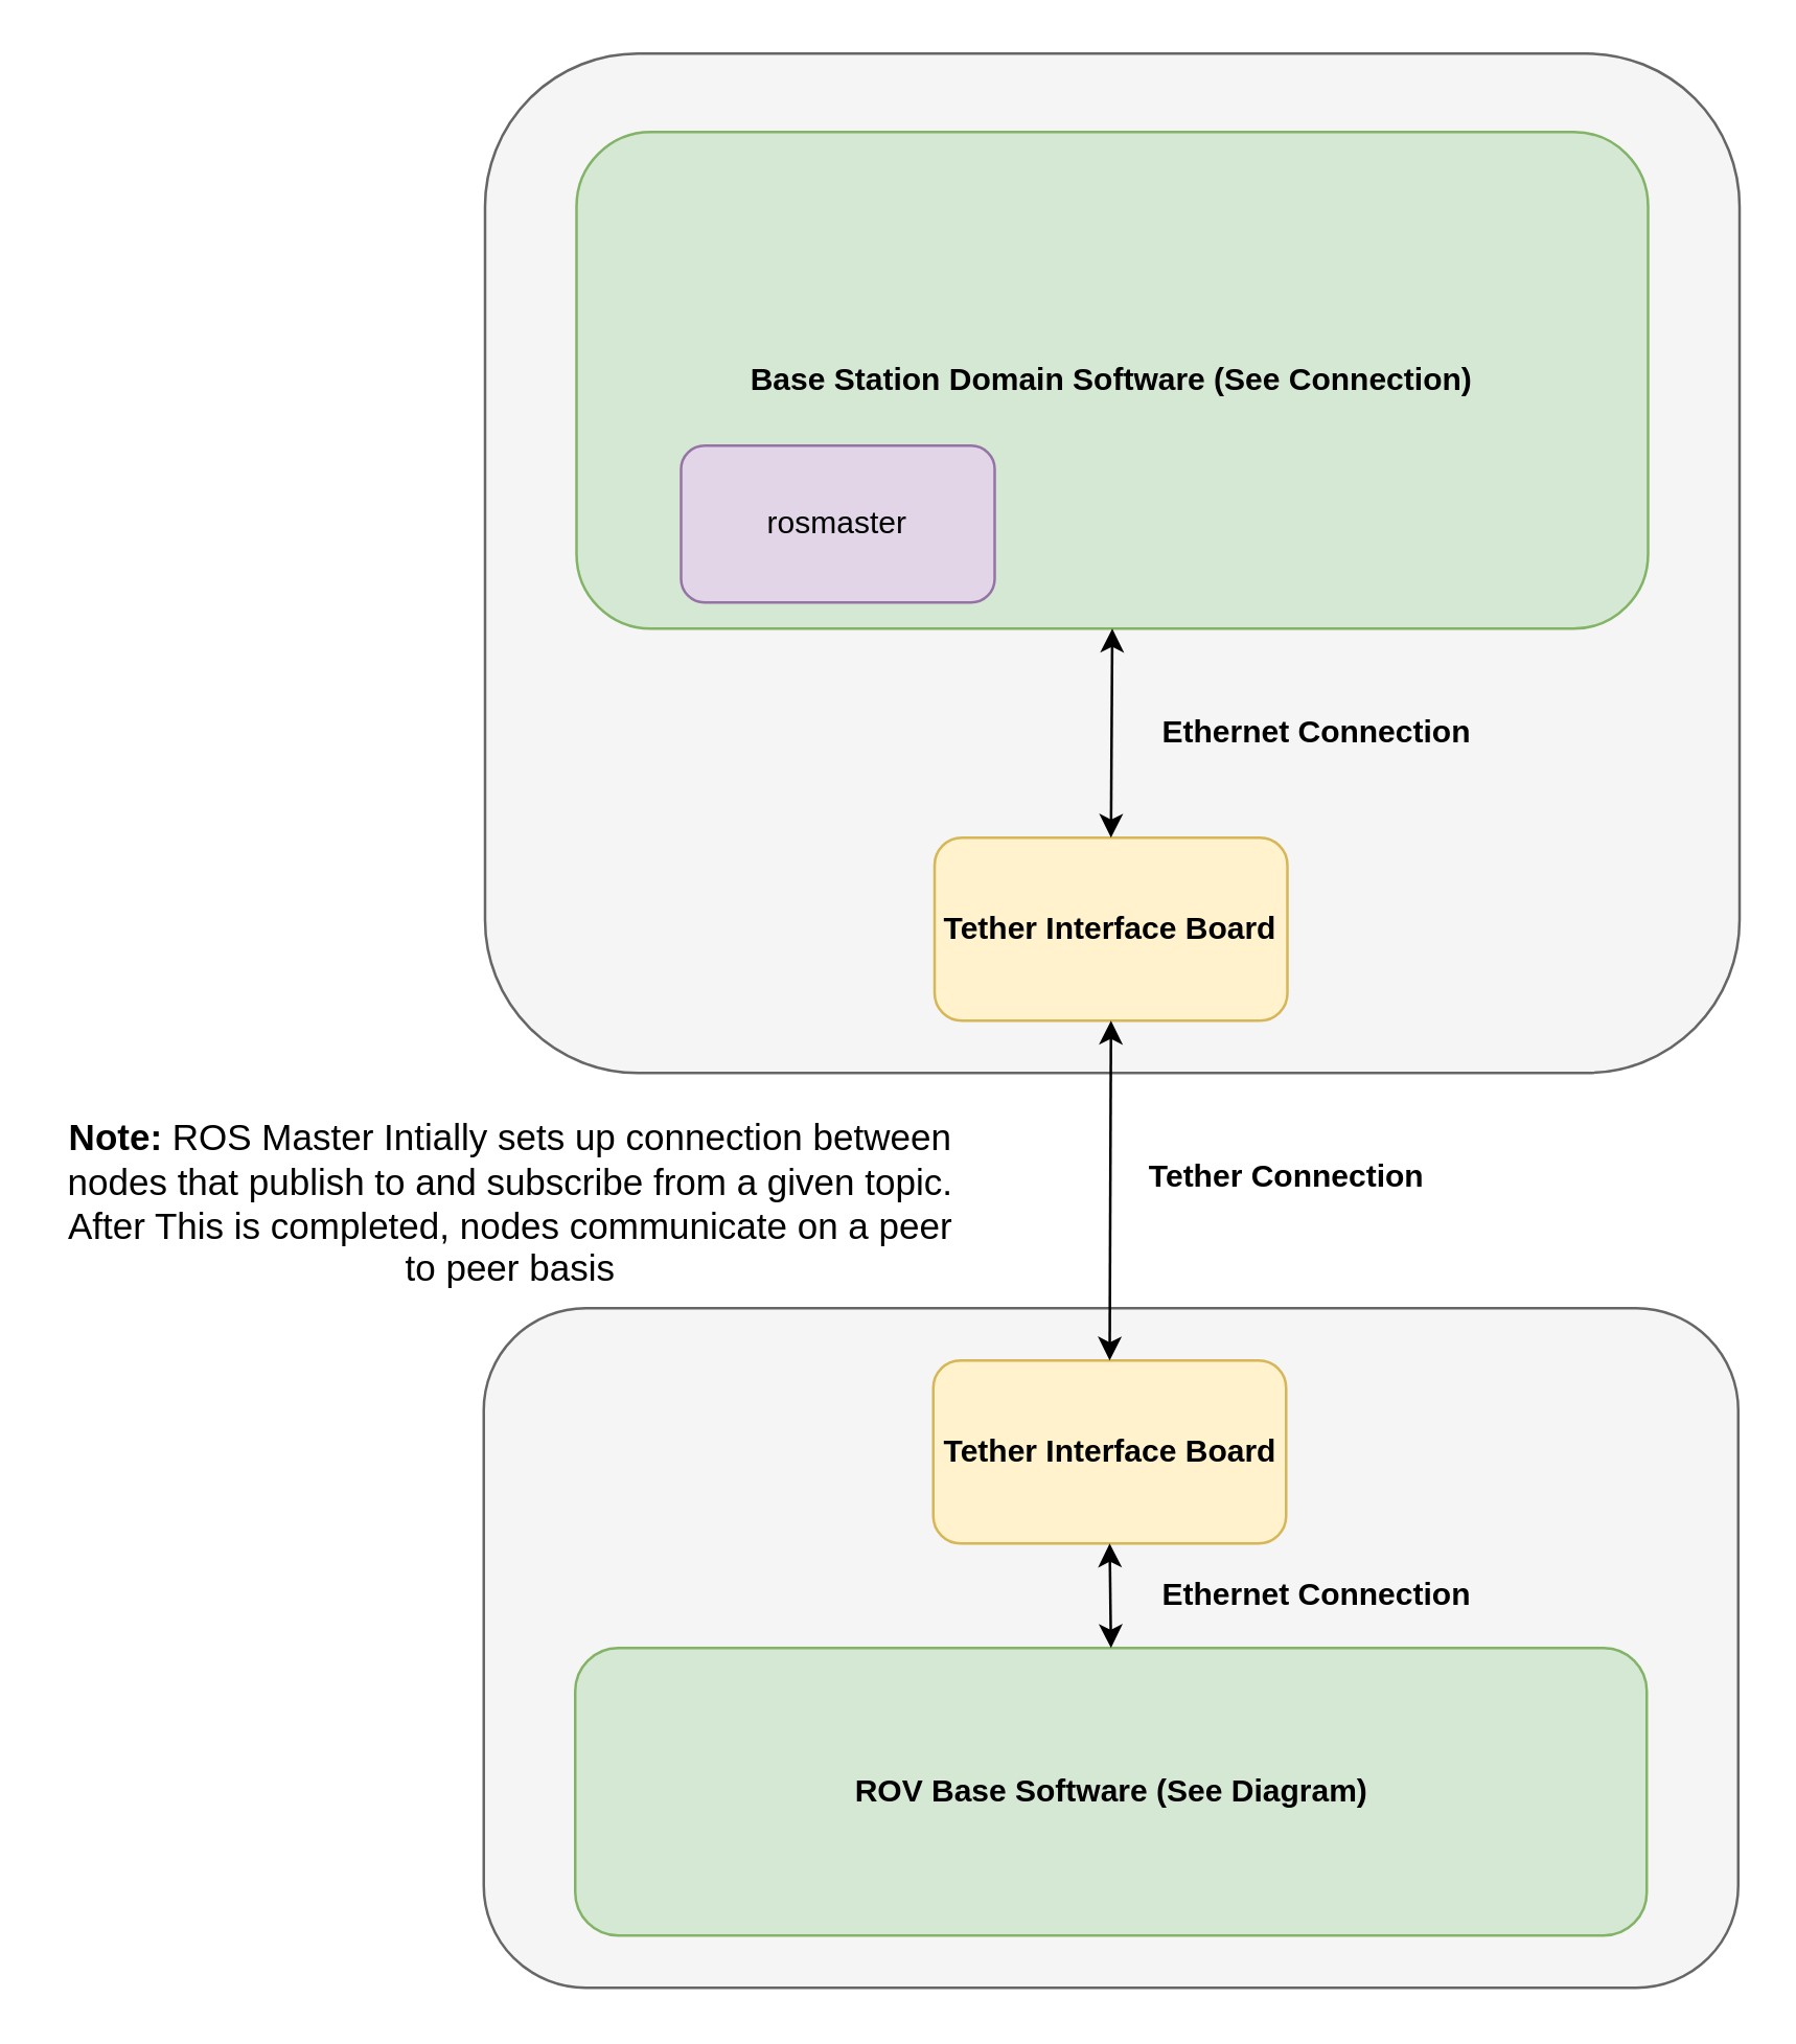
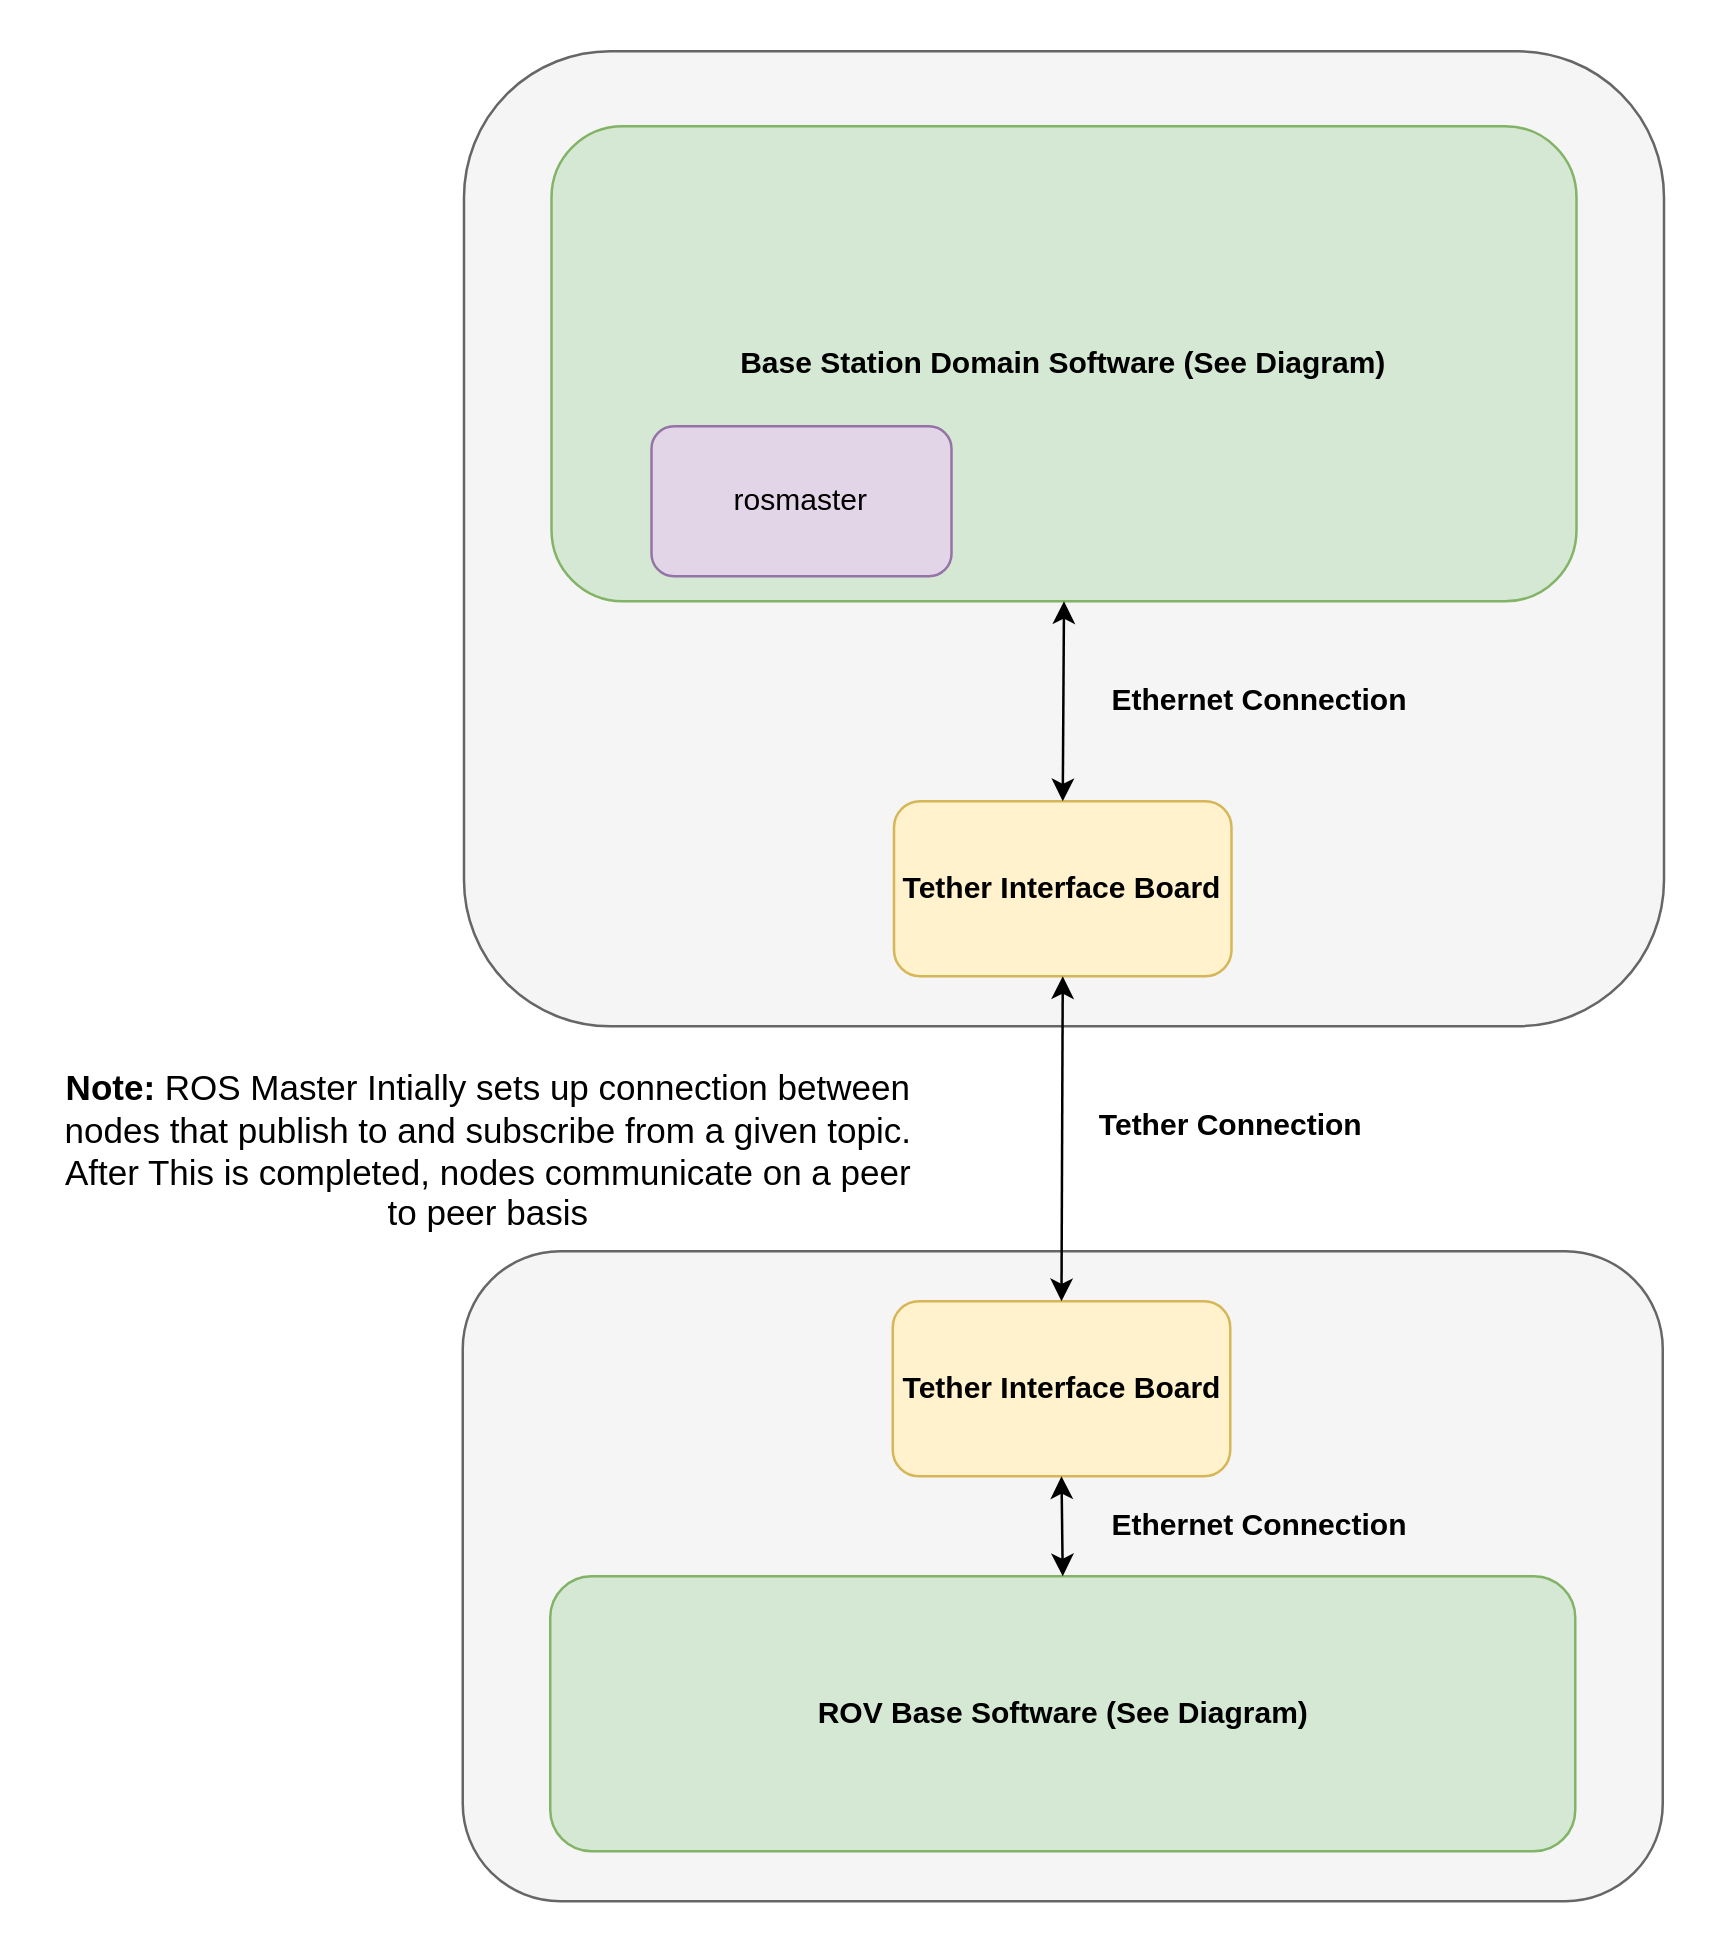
  <mxCell id="0" />
  <mxCell id="1" parent="0" />
  <mxCell id="2" value="" style="rounded=1;whiteSpace=wrap;html=1;fillColor=#f5f5f5;strokeColor=#666666;fontColor=#333333;" vertex="1" parent="1"><mxGeometry x="185" y="20" width="480" height="390" as="geometry" /></mxCell>
  <mxCell id="3" value="" style="rounded=1;whiteSpace=wrap;html=1;fillColor=#f5f5f5;strokeColor=#666666;fontColor=#333333;" vertex="1" parent="1"><mxGeometry x="184.5" y="500" width="480" height="260" as="geometry" /></mxCell>
  <mxCell id="4" value="Tether Interface Board" style="rounded=1;whiteSpace=wrap;html=1;fillColor=#fff2cc;strokeColor=#d6b656;fontStyle=1" vertex="1" parent="1"><mxGeometry x="356.5" y="520" width="135" height="70" as="geometry" /></mxCell>
  <mxCell id="5" value="Tether Interface Board" style="rounded=1;whiteSpace=wrap;html=1;fillColor=#fff2cc;strokeColor=#d6b656;fontStyle=1" vertex="1" parent="1"><mxGeometry x="357" y="320" width="135" height="70" as="geometry" /></mxCell>
  <mxCell id="6" value="" style="endArrow=classic;startArrow=classic;html=1;entryX=0.5;entryY=1;entryDx=0;entryDy=0;exitX=0.5;exitY=0;exitDx=0;exitDy=0;" edge="1" parent="1" source="4" target="5"><mxGeometry width="50" height="50" relative="1" as="geometry"><mxPoint x="340" y="390" as="sourcePoint" /><mxPoint x="390" y="340" as="targetPoint" /></mxGeometry></mxCell>
  <mxCell id="7" value="&lt;b&gt;Tether Connection&lt;/b&gt;" style="text;html=1;strokeColor=none;fillColor=none;align=center;verticalAlign=middle;whiteSpace=wrap;rounded=0;" vertex="1" parent="1"><mxGeometry x="436.5" y="440" width="110" height="20" as="geometry" /></mxCell>
  <mxCell id="8" value="&lt;b&gt;ROV Base Software (See Diagram)&lt;/b&gt;" style="rounded=1;whiteSpace=wrap;html=1;fillColor=#d5e8d4;strokeColor=#82b366;" vertex="1" parent="1"><mxGeometry x="219.5" y="630" width="410" height="110" as="geometry" /></mxCell>
- <mxCell id="9" value="&lt;b&gt;Base Station Domain Software (See Connection)&lt;/b&gt;" style="rounded=1;whiteSpace=wrap;html=1;fillColor=#d5e8d4;strokeColor=#82b366;" vertex="1" parent="1"><mxGeometry x="220" y="50" width="410" height="190" as="geometry" /></mxCell>
+ <mxCell id="9" value="&lt;b&gt;Base Station Domain Software (See Diagram)&lt;/b&gt;" style="rounded=1;whiteSpace=wrap;html=1;fillColor=#d5e8d4;strokeColor=#82b366;" vertex="1" parent="1"><mxGeometry x="220" y="50" width="410" height="190" as="geometry" /></mxCell>
  <mxCell id="10" value="" style="endArrow=classic;startArrow=classic;html=1;entryX=0.5;entryY=0;entryDx=0;entryDy=0;exitX=0.5;exitY=1;exitDx=0;exitDy=0;" edge="1" parent="1" source="9" target="5"><mxGeometry width="50" height="50" relative="1" as="geometry"><mxPoint x="90" y="330" as="sourcePoint" /><mxPoint x="140" y="280" as="targetPoint" /></mxGeometry></mxCell>
  <mxCell id="11" value="" style="endArrow=classic;startArrow=classic;html=1;entryX=0.5;entryY=1;entryDx=0;entryDy=0;exitX=0.5;exitY=0;exitDx=0;exitDy=0;" edge="1" parent="1" source="8" target="4"><mxGeometry width="50" height="50" relative="1" as="geometry"><mxPoint x="99.5" y="580" as="sourcePoint" /><mxPoint x="149.5" y="530" as="targetPoint" /></mxGeometry></mxCell>
  <mxCell id="12" value="&lt;b&gt;Ethernet Connection&lt;/b&gt;" style="text;html=1;strokeColor=none;fillColor=none;align=center;verticalAlign=middle;whiteSpace=wrap;rounded=0;" vertex="1" parent="1"><mxGeometry x="436.5" y="600" width="133" height="20" as="geometry" /></mxCell>
  <mxCell id="13" value="&lt;b&gt;Ethernet Connection&lt;/b&gt;" style="text;html=1;strokeColor=none;fillColor=none;align=center;verticalAlign=middle;whiteSpace=wrap;rounded=0;" vertex="1" parent="1"><mxGeometry x="436.5" y="270" width="133" height="20" as="geometry" /></mxCell>
  <mxCell id="14" value="rosmaster" style="rounded=1;whiteSpace=wrap;html=1;fillColor=#e1d5e7;strokeColor=#9673a6;" vertex="1" parent="1"><mxGeometry x="260" y="170" width="120" height="60" as="geometry" /></mxCell>
  <mxCell id="15" value="&lt;b style=&quot;font-size: 14px;&quot;&gt;Note: &lt;/b&gt;ROS Master Intially sets up connection between nodes that publish to and subscribe from a given topic. After This is completed, nodes communicate on a peer to peer basis" style="text;html=1;strokeColor=none;fillColor=none;align=center;verticalAlign=middle;whiteSpace=wrap;rounded=0;fontSize=14;" vertex="1" parent="1"><mxGeometry x="20" y="450" width="350" height="20" as="geometry" /></mxCell>
